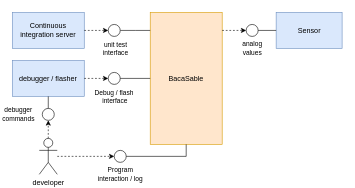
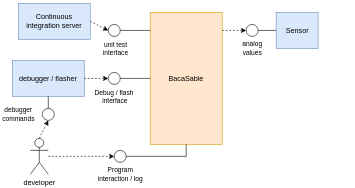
  <mxCell id="0" />
  <mxCell id="1" parent="0" />
  <mxCell id="2" value="&lt;div&gt;BacaSable&lt;/div&gt;" style="rounded=0;whiteSpace=wrap;html=1;fillColor=#ffe6cc;strokeColor=#d79b00;" parent="1" vertex="1"><mxGeometry x="250" y="20" width="120" height="220" as="geometry" /></mxCell>
  <mxCell id="3" value="&lt;div&gt;debugger / flasher&lt;/div&gt;" style="rounded=0;whiteSpace=wrap;html=1;fillColor=#dae8fc;strokeColor=#6c8ebf;" parent="1" vertex="1"><mxGeometry x="20" y="100" width="120" height="60" as="geometry" /></mxCell>
- <mxCell id="4" value="&lt;div&gt;Continuous integration server&lt;/div&gt;" style="rounded=0;whiteSpace=wrap;html=1;fillColor=#dae8fc;strokeColor=#6c8ebf;" parent="1" vertex="1"><mxGeometry x="20" y="20" width="120" height="60" as="geometry" /></mxCell>
- <mxCell id="5" value="developer" style="shape=umlActor;verticalLabelPosition=bottom;verticalAlign=top;html=1;outlineConnect=0;" parent="1" vertex="1"><mxGeometry x="65" y="230" width="30" height="60" as="geometry" /></mxCell>
- <mxCell id="6" value="Sensor" style="html=1;fillColor=#dae8fc;strokeColor=#6c8ebf;" parent="1" vertex="1"><mxGeometry x="460" y="20" width="110" height="60" as="geometry" /></mxCell>
+ <mxCell id="4" value="&lt;div&gt;Continuous integration server&lt;/div&gt;" style="rounded=0;whiteSpace=wrap;html=1;fillColor=#dae8fc;strokeColor=#6c8ebf;" parent="1" vertex="1"><mxGeometry x="30" y="5" width="120" height="60" as="geometry" /></mxCell>
+ <mxCell id="5" value="developer" style="shape=umlActor;verticalLabelPosition=bottom;verticalAlign=top;html=1;outlineConnect=0;" parent="1" vertex="1"><mxGeometry x="50" y="230" width="30" height="60" as="geometry" /></mxCell>
+ <mxCell id="6" value="Sensor" style="html=1;fillColor=#dae8fc;strokeColor=#6c8ebf;" parent="1" vertex="1"><mxGeometry x="460" y="20" width="70" height="60" as="geometry" /></mxCell>
  <mxCell id="7" value="" style="edgeStyle=orthogonalEdgeStyle;rounded=0;orthogonalLoop=1;jettySize=auto;html=1;startArrow=none;startFill=0;endArrow=none;endFill=0;exitX=1;exitY=0.5;exitDx=0;exitDy=0;" parent="1" source="9" edge="1"><mxGeometry relative="1" as="geometry"><mxPoint x="250" y="50" as="targetPoint" /><mxPoint x="205" y="50" as="sourcePoint" /></mxGeometry></mxCell>
  <mxCell id="8" value="unit test &lt;br&gt;interface" style="edgeLabel;html=1;align=center;verticalAlign=middle;resizable=0;points=[];" vertex="1" connectable="0" parent="7"><mxGeometry x="-0.264" y="1" relative="1" as="geometry"><mxPoint x="-28" y="31" as="offset" /></mxGeometry></mxCell>
  <mxCell id="9" value="" style="ellipse;whiteSpace=wrap;html=1;aspect=fixed;" vertex="1" parent="1"><mxGeometry x="180" y="40" width="20" height="20" as="geometry" /></mxCell>
  <mxCell id="10" value="" style="endArrow=classic;html=1;rounded=0;exitX=1;exitY=0.5;exitDx=0;exitDy=0;entryX=0;entryY=0.5;entryDx=0;entryDy=0;dashed=1;" edge="1" parent="1" source="4" target="9"><mxGeometry width="50" height="50" relative="1" as="geometry"><mxPoint x="330" y="210" as="sourcePoint" /><mxPoint x="380" y="160" as="targetPoint" /></mxGeometry></mxCell>
  <mxCell id="11" value="" style="ellipse;whiteSpace=wrap;html=1;aspect=fixed;" vertex="1" parent="1"><mxGeometry x="180" y="120" width="20" height="20" as="geometry" /></mxCell>
  <mxCell id="12" value="" style="endArrow=classic;html=1;rounded=0;exitX=1;exitY=0.5;exitDx=0;exitDy=0;entryX=0;entryY=0.5;entryDx=0;entryDy=0;dashed=1;" edge="1" parent="1" source="3" target="11"><mxGeometry width="50" height="50" relative="1" as="geometry"><mxPoint x="150" y="60" as="sourcePoint" /><mxPoint x="190" y="60" as="targetPoint" /></mxGeometry></mxCell>
  <mxCell id="13" value="" style="edgeStyle=orthogonalEdgeStyle;rounded=0;orthogonalLoop=1;jettySize=auto;html=1;startArrow=none;startFill=0;endArrow=none;endFill=0;exitX=1;exitY=0.5;exitDx=0;exitDy=0;entryX=0;entryY=0.5;entryDx=0;entryDy=0;" edge="1" parent="1" source="11" target="2"><mxGeometry relative="1" as="geometry"><mxPoint x="260" y="60" as="targetPoint" /><mxPoint x="210" y="60" as="sourcePoint" /></mxGeometry></mxCell>
  <mxCell id="14" value="Debug / flash&amp;nbsp;&lt;br&gt;interface" style="edgeLabel;html=1;align=center;verticalAlign=middle;resizable=0;points=[];" vertex="1" connectable="0" parent="13"><mxGeometry x="-0.296" y="1" relative="1" as="geometry"><mxPoint x="-28" y="31" as="offset" /></mxGeometry></mxCell>
  <mxCell id="15" value="" style="ellipse;whiteSpace=wrap;html=1;aspect=fixed;" vertex="1" parent="1"><mxGeometry x="190" y="250" width="20" height="20" as="geometry" /></mxCell>
  <mxCell id="16" value="" style="endArrow=classic;html=1;rounded=0;entryX=0;entryY=0.5;entryDx=0;entryDy=0;dashed=1;edgeStyle=orthogonalEdgeStyle;" edge="1" parent="1" target="15" source="5"><mxGeometry width="50" height="50" relative="1" as="geometry"><mxPoint x="150" y="270" as="sourcePoint" /><mxPoint x="200" y="200" as="targetPoint" /></mxGeometry></mxCell>
  <mxCell id="17" value="Program &lt;br&gt;interaction / log" style="edgeStyle=orthogonalEdgeStyle;rounded=0;orthogonalLoop=1;jettySize=auto;html=1;startArrow=none;startFill=0;endArrow=none;endFill=0;exitX=1;exitY=0.5;exitDx=0;exitDy=0;entryX=0.5;entryY=1;entryDx=0;entryDy=0;" edge="1" parent="1" source="15" target="2"><mxGeometry x="-1" y="-32" relative="1" as="geometry"><mxPoint x="260" y="270" as="targetPoint" /><mxPoint x="220" y="200" as="sourcePoint" /><mxPoint x="-10" y="-2" as="offset" /></mxGeometry></mxCell>
  <mxCell id="18" value="" style="ellipse;whiteSpace=wrap;html=1;aspect=fixed;" vertex="1" parent="1"><mxGeometry x="70" y="180" width="20" height="20" as="geometry" /></mxCell>
  <mxCell id="19" value="" style="endArrow=classic;html=1;rounded=0;exitX=0.5;exitY=0;exitDx=0;exitDy=0;entryX=0.5;entryY=1;entryDx=0;entryDy=0;dashed=1;exitPerimeter=0;" edge="1" parent="1" target="18" source="5"><mxGeometry width="50" height="50" relative="1" as="geometry"><mxPoint x="30" y="190" as="sourcePoint" /><mxPoint x="80" y="120" as="targetPoint" /></mxGeometry></mxCell>
  <mxCell id="20" value="debugger&lt;br&gt;commands" style="edgeStyle=orthogonalEdgeStyle;rounded=0;orthogonalLoop=1;jettySize=auto;html=1;startArrow=none;startFill=0;endArrow=none;endFill=0;entryX=0.5;entryY=1;entryDx=0;entryDy=0;exitX=0.5;exitY=0;exitDx=0;exitDy=0;" edge="1" parent="1" source="18" target="3"><mxGeometry x="-1" y="51" relative="1" as="geometry"><mxPoint x="140" y="190" as="targetPoint" /><mxPoint x="130" y="180" as="sourcePoint" /><mxPoint x="1" y="10" as="offset" /></mxGeometry></mxCell>
  <mxCell id="21" value="" style="ellipse;whiteSpace=wrap;html=1;aspect=fixed;" vertex="1" parent="1"><mxGeometry x="410" y="40" width="20" height="20" as="geometry" /></mxCell>
  <mxCell id="22" value="" style="endArrow=classic;html=1;rounded=0;entryX=0;entryY=0.5;entryDx=0;entryDy=0;dashed=1;" edge="1" parent="1" target="21"><mxGeometry width="50" height="50" relative="1" as="geometry"><mxPoint x="370" y="50" as="sourcePoint" /><mxPoint x="420" y="-20" as="targetPoint" /></mxGeometry></mxCell>
  <mxCell id="23" value="analog &lt;br&gt;values" style="edgeStyle=orthogonalEdgeStyle;rounded=0;orthogonalLoop=1;jettySize=auto;html=1;startArrow=none;startFill=0;endArrow=none;endFill=0;exitX=1;exitY=0.5;exitDx=0;exitDy=0;entryX=0;entryY=0.5;entryDx=0;entryDy=0;" edge="1" parent="1" source="21" target="6"><mxGeometry x="-1" y="-32" relative="1" as="geometry"><mxPoint x="440" y="70" as="targetPoint" /><mxPoint x="440" y="-20" as="sourcePoint" /><mxPoint x="-10" y="-2" as="offset" /></mxGeometry></mxCell>
